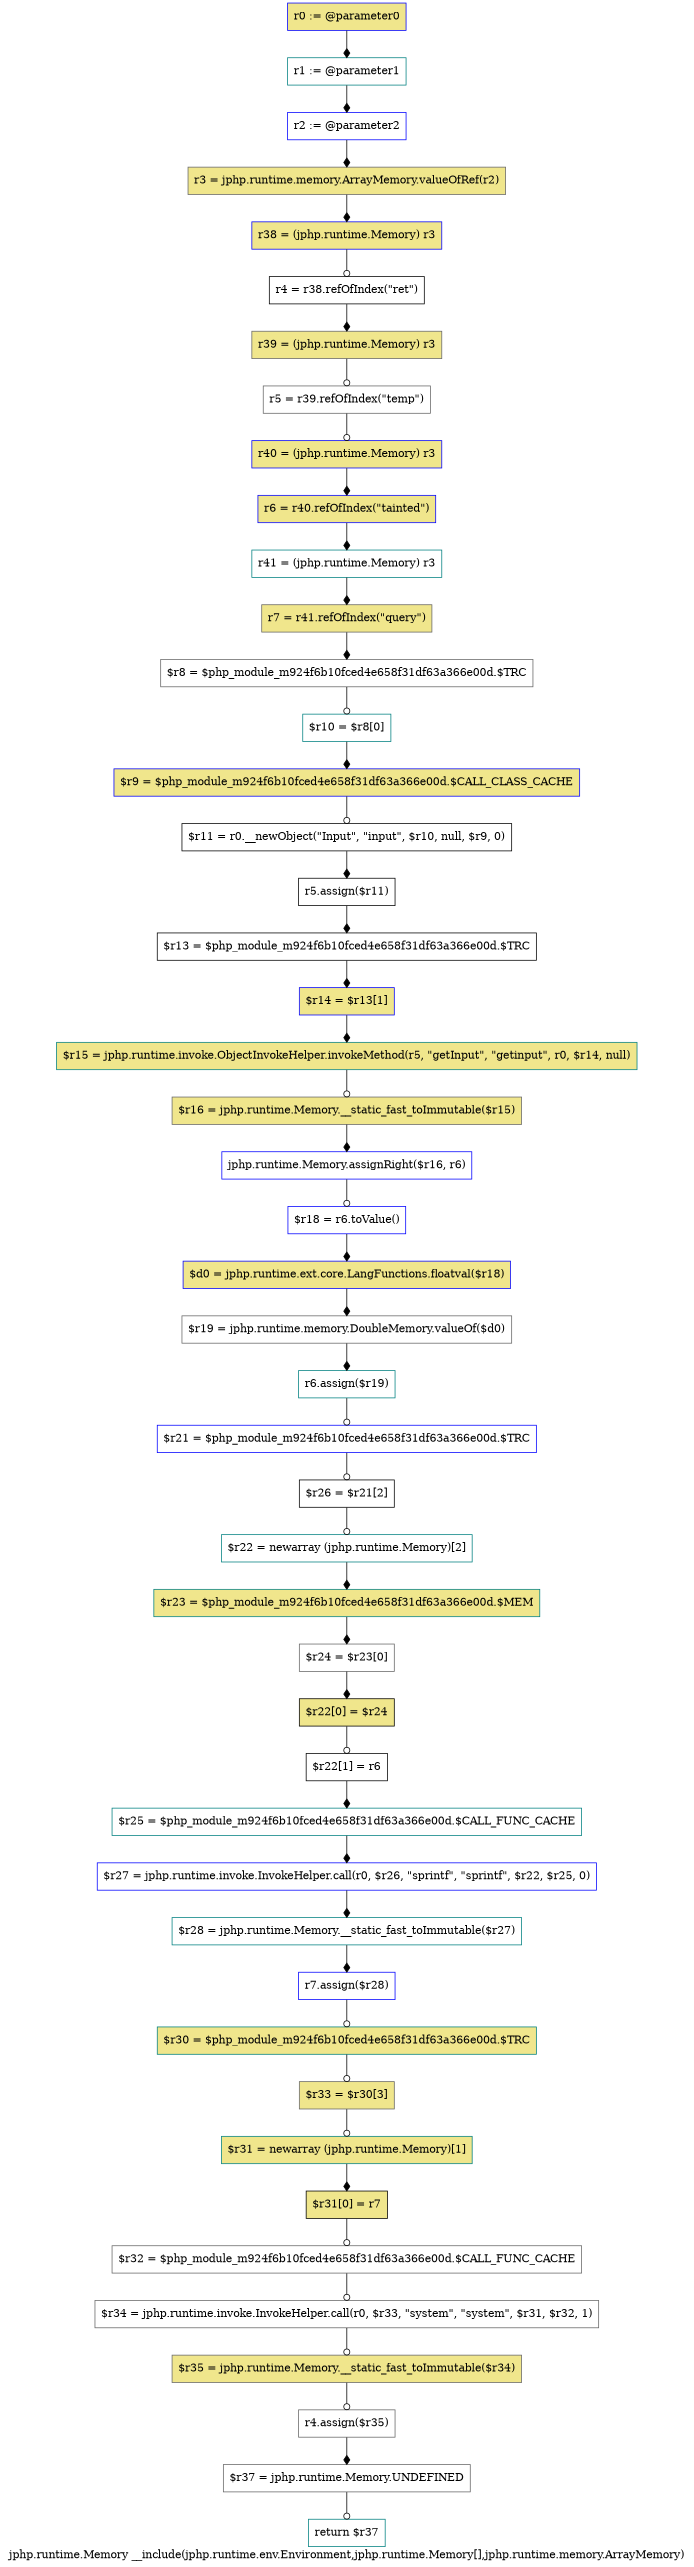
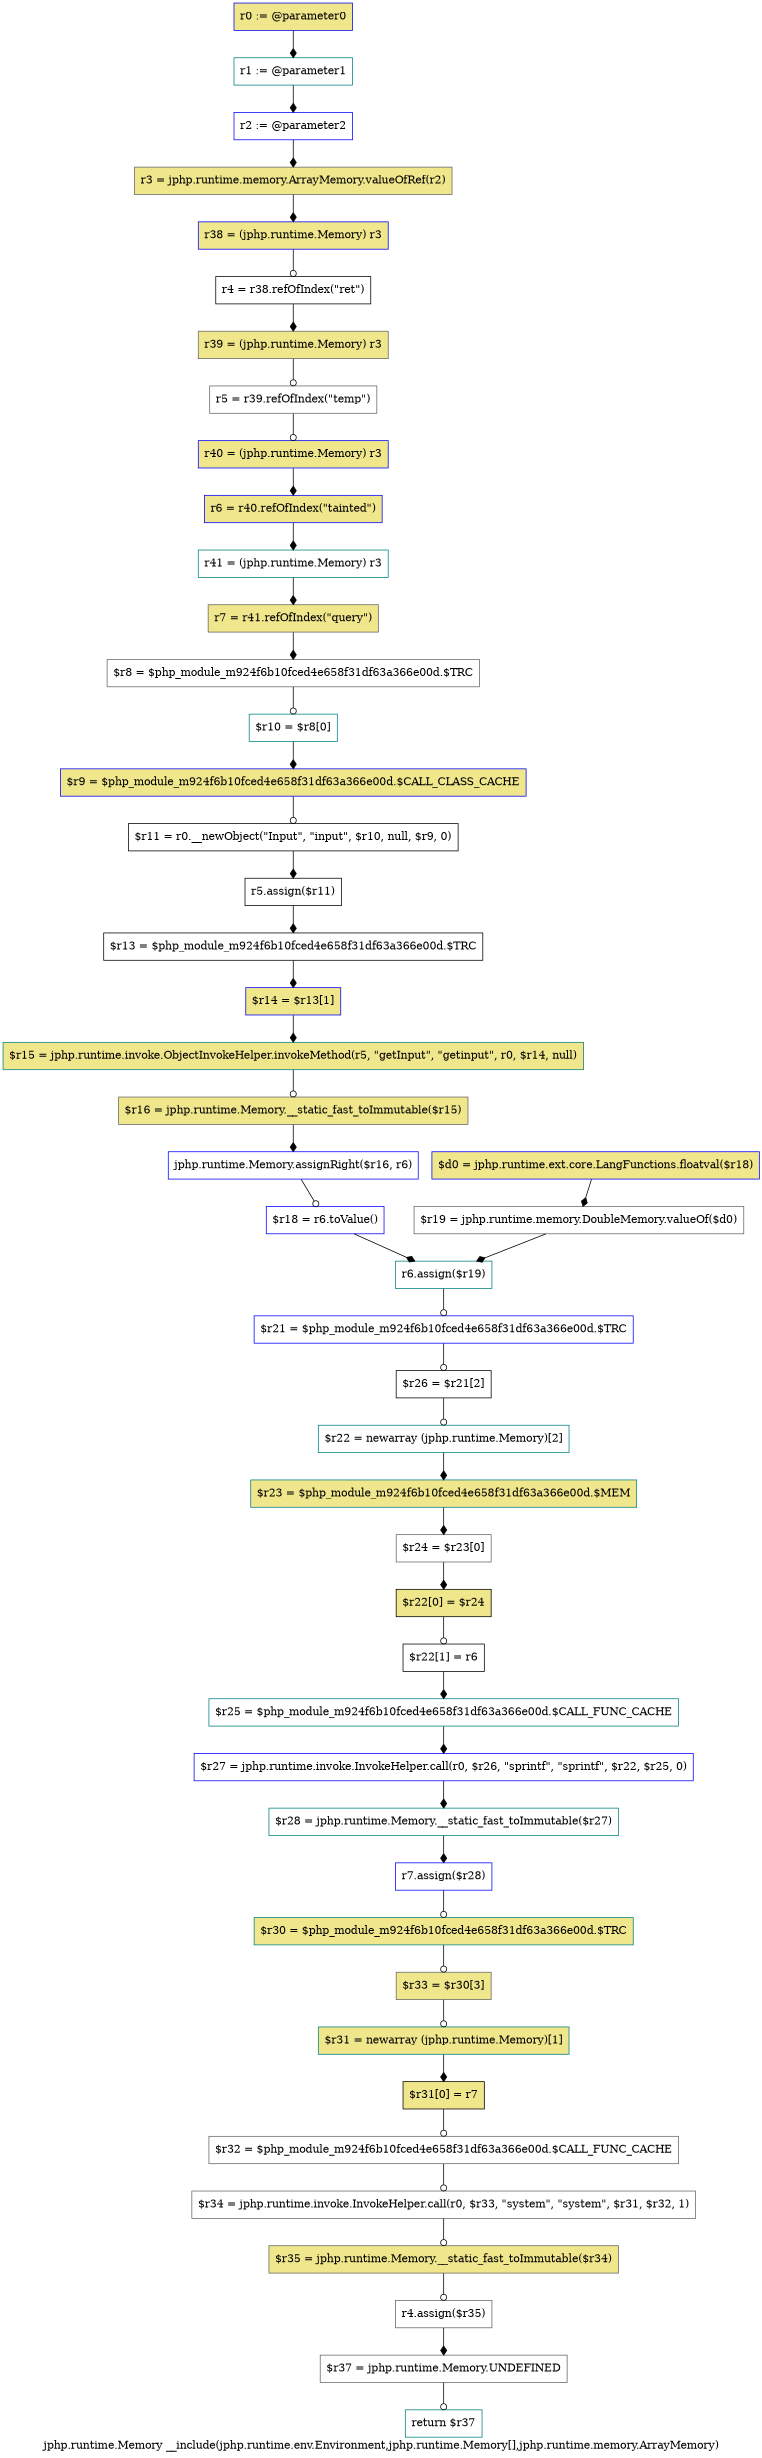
  digraph {
    label="jphp.runtime.Memory __include(jphp.runtime.env.Environment,jphp.runtime.Memory[],jphp.runtime.memory.ArrayMemory)"
    node [color=gray40 fillcolor=white shape=box style=filled]
    edge [arrowhead=diamond]
    n1 [color=blue fillcolor=khaki label="r0 := @parameter0"]
    n2 [color=teal label="r1 := @parameter1"]
    n3 [color=blue label="r2 := @parameter2"]
    n4 [fillcolor=khaki label="r3 = jphp.runtime.memory.ArrayMemory.valueOfRef(r2)"]
    n5 [color=blue fillcolor=khaki label="r38 = (jphp.runtime.Memory) r3"]
    n6 [color=black label="r4 = r38.refOfIndex(\"ret\")"]
    n7 [fillcolor=khaki label="r39 = (jphp.runtime.Memory) r3"]
    n8 [label="r5 = r39.refOfIndex(\"temp\")"]
    n9 [color=blue fillcolor=khaki label="r40 = (jphp.runtime.Memory) r3"]
    n10 [color=blue fillcolor=khaki label="r6 = r40.refOfIndex(\"tainted\")"]
    n11 [color=teal label="r41 = (jphp.runtime.Memory) r3"]
    n12 [fillcolor=khaki label="r7 = r41.refOfIndex(\"query\")"]
    n13 [label="$r8 = $php_module_m924f6b10fced4e658f31df63a366e00d.$TRC"]
    n14 [color=teal label="$r10 = $r8[0]"]
    n15 [color=blue fillcolor=khaki label="$r9 = $php_module_m924f6b10fced4e658f31df63a366e00d.$CALL_CLASS_CACHE"]
    n16 [color=black label="$r11 = r0.__newObject(\"Input\", \"input\", $r10, null, $r9, 0)"]
    n17 [color=black label="r5.assign($r11)"]
    n18 [color=black label="$r13 = $php_module_m924f6b10fced4e658f31df63a366e00d.$TRC"]
    n19 [color=blue fillcolor=khaki label="$r14 = $r13[1]"]
    n20 [color=teal fillcolor=khaki label="$r15 = jphp.runtime.invoke.ObjectInvokeHelper.invokeMethod(r5, \"getInput\", \"getinput\", r0, $r14, null)"]
    n21 [fillcolor=khaki label="$r16 = jphp.runtime.Memory.__static_fast_toImmutable($r15)"]
    n22 [color=blue label="jphp.runtime.Memory.assignRight($r16, r6)"]
    n23 [color=blue label="$r18 = r6.toValue()"]
    n24 [color=blue fillcolor=khaki label="$d0 = jphp.runtime.ext.core.LangFunctions.floatval($r18)"]
    n25 [label="$r19 = jphp.runtime.memory.DoubleMemory.valueOf($d0)"]
    n26 [color=teal label="r6.assign($r19)"]
    n27 [color=blue label="$r21 = $php_module_m924f6b10fced4e658f31df63a366e00d.$TRC"]
    n28 [color=black label="$r26 = $r21[2]"]
    n29 [color=teal label="$r22 = newarray (jphp.runtime.Memory)[2]"]
    n30 [color=teal fillcolor=khaki label="$r23 = $php_module_m924f6b10fced4e658f31df63a366e00d.$MEM"]
    n31 [label="$r24 = $r23[0]"]
    n32 [color=black fillcolor=khaki label="$r22[0] = $r24"]
    n33 [color=black label="$r22[1] = r6"]
    n34 [color=teal label="$r25 = $php_module_m924f6b10fced4e658f31df63a366e00d.$CALL_FUNC_CACHE"]
    n35 [color=blue label="$r27 = jphp.runtime.invoke.InvokeHelper.call(r0, $r26, \"sprintf\", \"sprintf\", $r22, $r25, 0)"]
    n36 [color=teal label="$r28 = jphp.runtime.Memory.__static_fast_toImmutable($r27)"]
    n37 [color=blue label="r7.assign($r28)"]
    n38 [color=teal fillcolor=khaki label="$r30 = $php_module_m924f6b10fced4e658f31df63a366e00d.$TRC"]
    n39 [fillcolor=khaki label="$r33 = $r30[3]"]
    n40 [color=teal fillcolor=khaki label="$r31 = newarray (jphp.runtime.Memory)[1]"]
    n41 [color=black fillcolor=khaki label="$r31[0] = r7"]
    n42 [label="$r32 = $php_module_m924f6b10fced4e658f31df63a366e00d.$CALL_FUNC_CACHE"]
    n43 [label="$r34 = jphp.runtime.invoke.InvokeHelper.call(r0, $r33, \"system\", \"system\", $r31, $r32, 1)"]
    n44 [fillcolor=khaki label="$r35 = jphp.runtime.Memory.__static_fast_toImmutable($r34)"]
    n45 [label="r4.assign($r35)"]
    n46 [label="$r37 = jphp.runtime.Memory.UNDEFINED"]
    n47 [color=teal label="return $r37"]
    n1 -> n2
    n2 -> n3
    n3 -> n4
    n4 -> n5
    n5 -> n6 [arrowhead=odot]
    n6 -> n7
    n7 -> n8 [arrowhead=odot]
    n8 -> n9 [arrowhead=odot]
    n9 -> n10
    n10 -> n11
    n11 -> n12
    n12 -> n13
    n13 -> n14 [arrowhead=odot]
    n14 -> n15
    n15 -> n16 [arrowhead=odot]
    n16 -> n17
    n17 -> n18
    n18 -> n19
    n19 -> n20
    n20 -> n21 [arrowhead=odot]
    n21 -> n22
    n22 -> n23 [arrowhead=odot]
-   n23 -> n24
+   n23 -> n26
    n24 -> n25
    n25 -> n26
    n26 -> n27 [arrowhead=odot]
    n27 -> n28 [arrowhead=odot]
    n28 -> n29 [arrowhead=odot]
    n29 -> n30
    n30 -> n31
    n31 -> n32
    n32 -> n33 [arrowhead=odot]
    n33 -> n34
    n34 -> n35
    n35 -> n36
    n36 -> n37
    n37 -> n38 [arrowhead=odot]
    n38 -> n39 [arrowhead=odot]
    n39 -> n40 [arrowhead=odot]
    n40 -> n41
    n41 -> n42 [arrowhead=odot]
    n42 -> n43 [arrowhead=odot]
    n43 -> n44 [arrowhead=odot]
    n44 -> n45 [arrowhead=odot]
    n45 -> n46
    n46 -> n47 [arrowhead=odot]
  }
